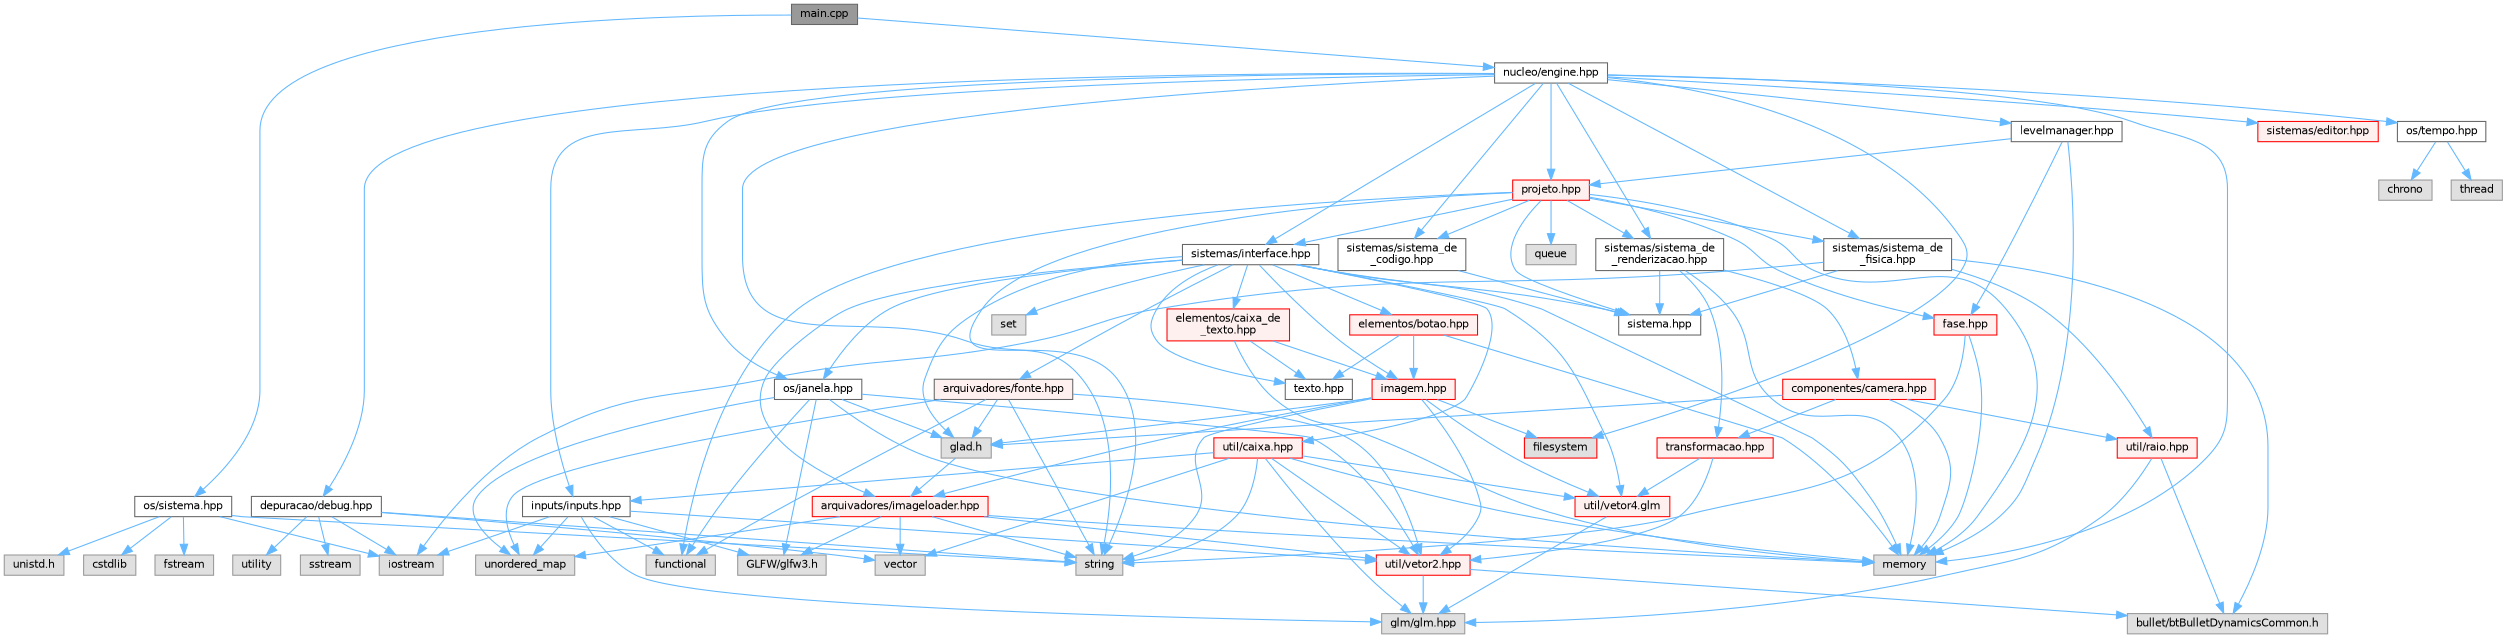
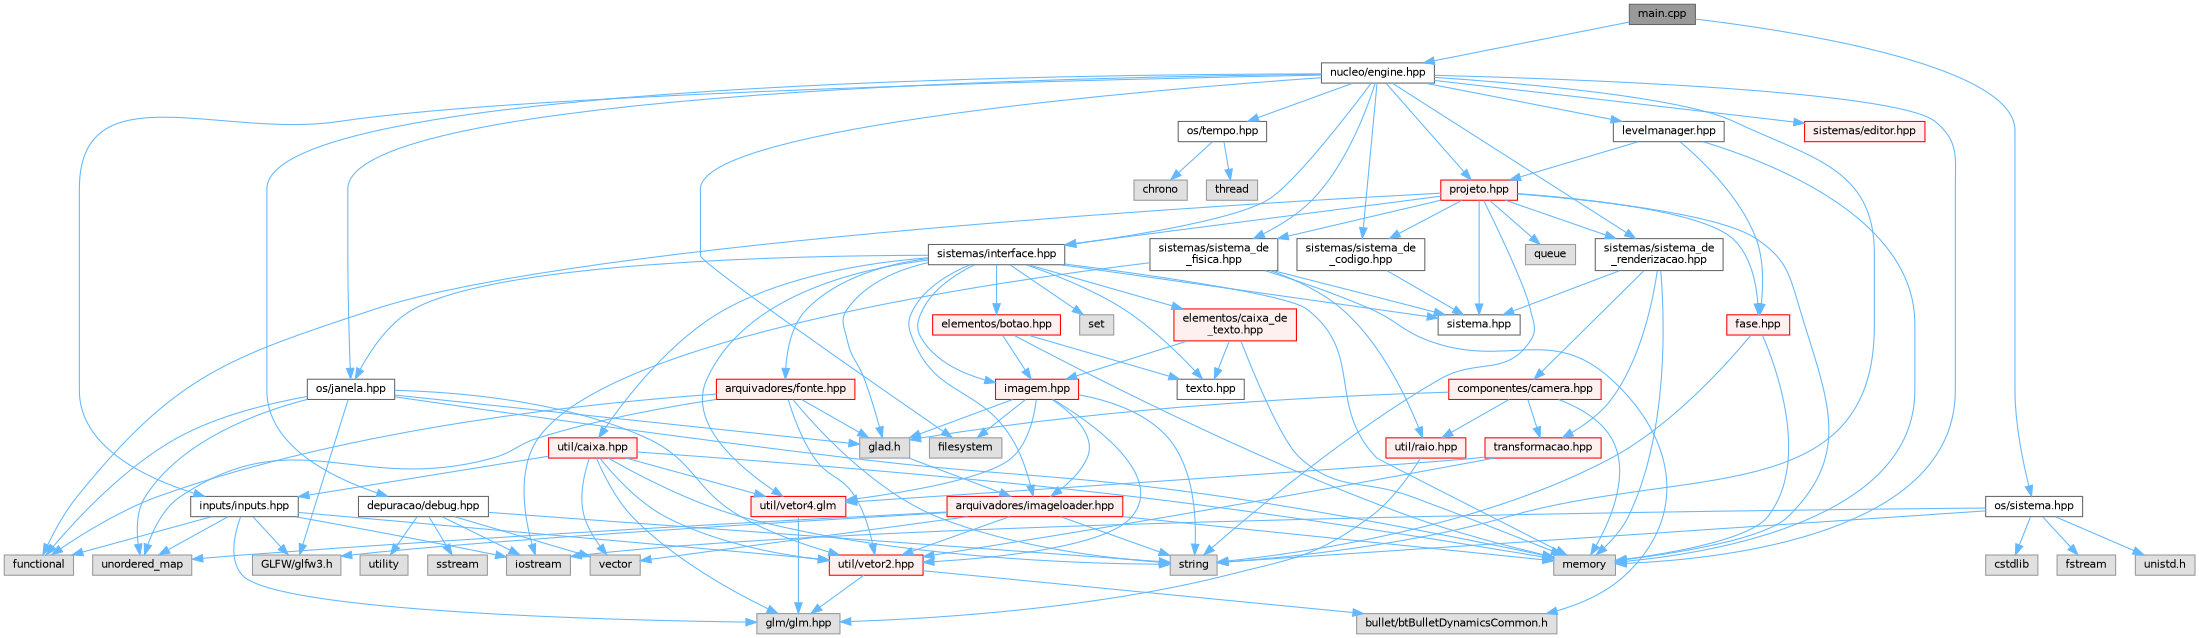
  digraph {
    node [color=grey60 fillcolor="#E0E0E0" fontname=Helvetica fontsize=10 shape=box style=filled]
    edge [color=steelblue1 fontname=Helvetica fontsize=10 labelfontname=Helvetica labelfontsize=10 style=solid]
    n1 [color=gray40 fillcolor=grey60 fontcolor=black height=0.2 label="main.cpp" width=0.4]
    n2 [color=grey40 fillcolor=white height=0.2 label="nucleo/engine.hpp" width=0.4]
    n3 [color=grey40 fillcolor=white height=0.2 label="os/sistema.hpp" width=0.4]
    n4 [height=0.2 label=string width=0.4]
    n5 [height=0.2 label=memory width=0.4]
-   n6 [color=red height=0.2 label=filesystem width=0.4]
+   n6 [height=0.2 label=filesystem width=0.4]
    n7 [color=grey40 fillcolor=white height=0.2 label="depuracao/debug.hpp" width=0.4]
    n8 [color=grey40 fillcolor=white height=0.2 label="os/janela.hpp" width=0.4]
    n9 [color=grey40 fillcolor=white height=0.2 label="os/tempo.hpp" width=0.4]
    n10 [color=grey40 fillcolor=white height=0.2 label="inputs/inputs.hpp" width=0.4]
    n11 [color=grey40 fillcolor=white height=0.2 label="sistemas/sistema_de\l_renderizacao.hpp" width=0.4]
    n12 [color=grey40 fillcolor=white height=0.2 label="sistemas/interface.hpp" width=0.4]
    n13 [color=grey40 fillcolor=white height=0.2 label="sistemas/sistema_de\l_codigo.hpp" width=0.4]
    n14 [color=grey40 fillcolor=white height=0.2 label="sistemas/sistema_de\l_fisica.hpp" width=0.4]
    n15 [color=grey40 fillcolor=white height=0.2 label="levelmanager.hpp" width=0.4]
    n16 [color=red fillcolor="#FFF0F0" height=0.2 label="projeto.hpp" width=0.4]
    n17 [color=red fillcolor="#FFF0F0" height=0.2 label="sistemas/editor.hpp" width=0.4]
    n18 [height=0.2 label=iostream width=0.4]
    n19 [height=0.2 label=cstdlib width=0.4]
    n20 [height=0.2 label=fstream width=0.4]
    n21 [height=0.2 label="unistd.h" width=0.4]
    n22 [height=0.2 label=vector width=0.4]
    n23 [height=0.2 label=utility width=0.4]
    n24 [height=0.2 label=sstream width=0.4]
    n25 [height=0.2 label=functional width=0.4]
    n26 [height=0.2 label=unordered_map width=0.4]
    n27 [height=0.2 label="glad.h" width=0.4]
    n28 [height=0.2 label="GLFW/glfw3.h" width=0.4]
    n29 [color=red fillcolor="#FFF0F0" height=0.2 label="util/vetor2.hpp" width=0.4]
    n30 [height=0.2 label=thread width=0.4]
    n31 [height=0.2 label=chrono width=0.4]
    n32 [height=0.2 label="glm/glm.hpp" width=0.4]
    n33 [color=grey40 fillcolor=white height=0.2 label="sistema.hpp" width=0.4]
    n34 [color=red fillcolor="#FFF0F0" height=0.2 label="componentes/camera.hpp" width=0.4]
    n35 [color=red fillcolor="#FFF0F0" height=0.2 label="transformacao.hpp" width=0.4]
    n36 [color=red fillcolor="#FFF0F0" height=0.2 label="util/vetor4.glm" width=0.4]
    n37 [height=0.2 label=set width=0.4]
    n38 [color=red fillcolor="#FFF0F0" height=0.2 label="arquivadores/imageloader.hpp" width=0.4]
-   n39 [color=grey40 fillcolor="#FFF0F0" height=0.2 label="arquivadores/fonte.hpp" width=0.4]
+   n39 [color=red fillcolor="#FFF0F0" height=0.2 label="arquivadores/fonte.hpp" width=0.4]
    n40 [color=red fillcolor="#FFF0F0" height=0.2 label="util/caixa.hpp" width=0.4]
    n41 [color=red fillcolor="#FFF0F0" height=0.2 label="elementos/botao.hpp" width=0.4]
    n42 [color=red fillcolor="#FFF0F0" height=0.2 label="imagem.hpp" width=0.4]
    n43 [color=grey40 fillcolor=white height=0.2 label="texto.hpp" width=0.4]
    n44 [color=red fillcolor="#FFF0F0" height=0.2 label="elementos/caixa_de\l_texto.hpp" width=0.4]
    n45 [height=0.2 label="bullet/btBulletDynamicsCommon.h" width=0.4]
    n46 [color=red fillcolor="#FFF0F0" height=0.2 label="util/raio.hpp" width=0.4]
    n47 [color=red fillcolor="#FFF0F0" height=0.2 label="fase.hpp" width=0.4]
    n48 [height=0.2 label=queue width=0.4]
    n1 -> n2
    n1 -> n3
    n2 -> n4
    n2 -> n5
    n2 -> n6
    n2 -> n7
    n2 -> n8
    n2 -> n9
    n2 -> n10
    n2 -> n11
    n2 -> n12
    n2 -> n13
    n2 -> n14
    n2 -> n15
    n2 -> n16
    n2 -> n17
    n3 -> n4
    n3 -> n18
    n3 -> n19
    n3 -> n20
    n3 -> n21
    n7 -> n4
    n7 -> n18
    n7 -> n22
    n7 -> n23
    n7 -> n24
    n8 -> n5
    n8 -> n25
    n8 -> n26
    n8 -> n27
    n8 -> n28
    n8 -> n29
    n9 -> n30
    n9 -> n31
    n10 -> n18
    n10 -> n25
    n10 -> n26
    n10 -> n28
    n10 -> n29
    n10 -> n32
    n11 -> n5
    n11 -> n33
    n11 -> n34
    n11 -> n35
    n12 -> n5
    n12 -> n8
    n12 -> n27
    n12 -> n33
    n12 -> n36
    n12 -> n37
    n12 -> n38
    n12 -> n39
    n12 -> n40
    n12 -> n41
    n12 -> n42
    n12 -> n43
    n12 -> n44
    n13 -> n33
    n14 -> n18
    n14 -> n33
    n14 -> n45
    n14 -> n46
    n15 -> n5
    n15 -> n16
    n15 -> n47
    n16 -> n4
    n16 -> n5
    n16 -> n11
    n16 -> n12
    n16 -> n13
    n16 -> n14
    n16 -> n25
    n16 -> n33
    n16 -> n47
    n16 -> n48
    n27 -> n38
    n29 -> n32
    n29 -> n45
    n34 -> n5
    n34 -> n27
    n34 -> n35
    n34 -> n46
    n35 -> n29
    n35 -> n36
    n36 -> n32
    n38 -> n4
    n38 -> n5
    n38 -> n22
    n38 -> n26
    n38 -> n28
    n38 -> n29
    n39 -> n4
    n39 -> n25
    n39 -> n26
    n39 -> n27
    n39 -> n29
    n40 -> n4
    n40 -> n5
    n40 -> n10
    n40 -> n22
    n40 -> n29
    n40 -> n32
    n40 -> n36
    n41 -> n5
    n41 -> n42
    n41 -> n43
    n42 -> n4
    n42 -> n6
    n42 -> n27
    n42 -> n29
    n42 -> n36
    n42 -> n38
    n44 -> n5
    n44 -> n42
    n44 -> n43
    n46 -> n32
-   n46 -> n45
    n47 -> n4
    n47 -> n5
  }
